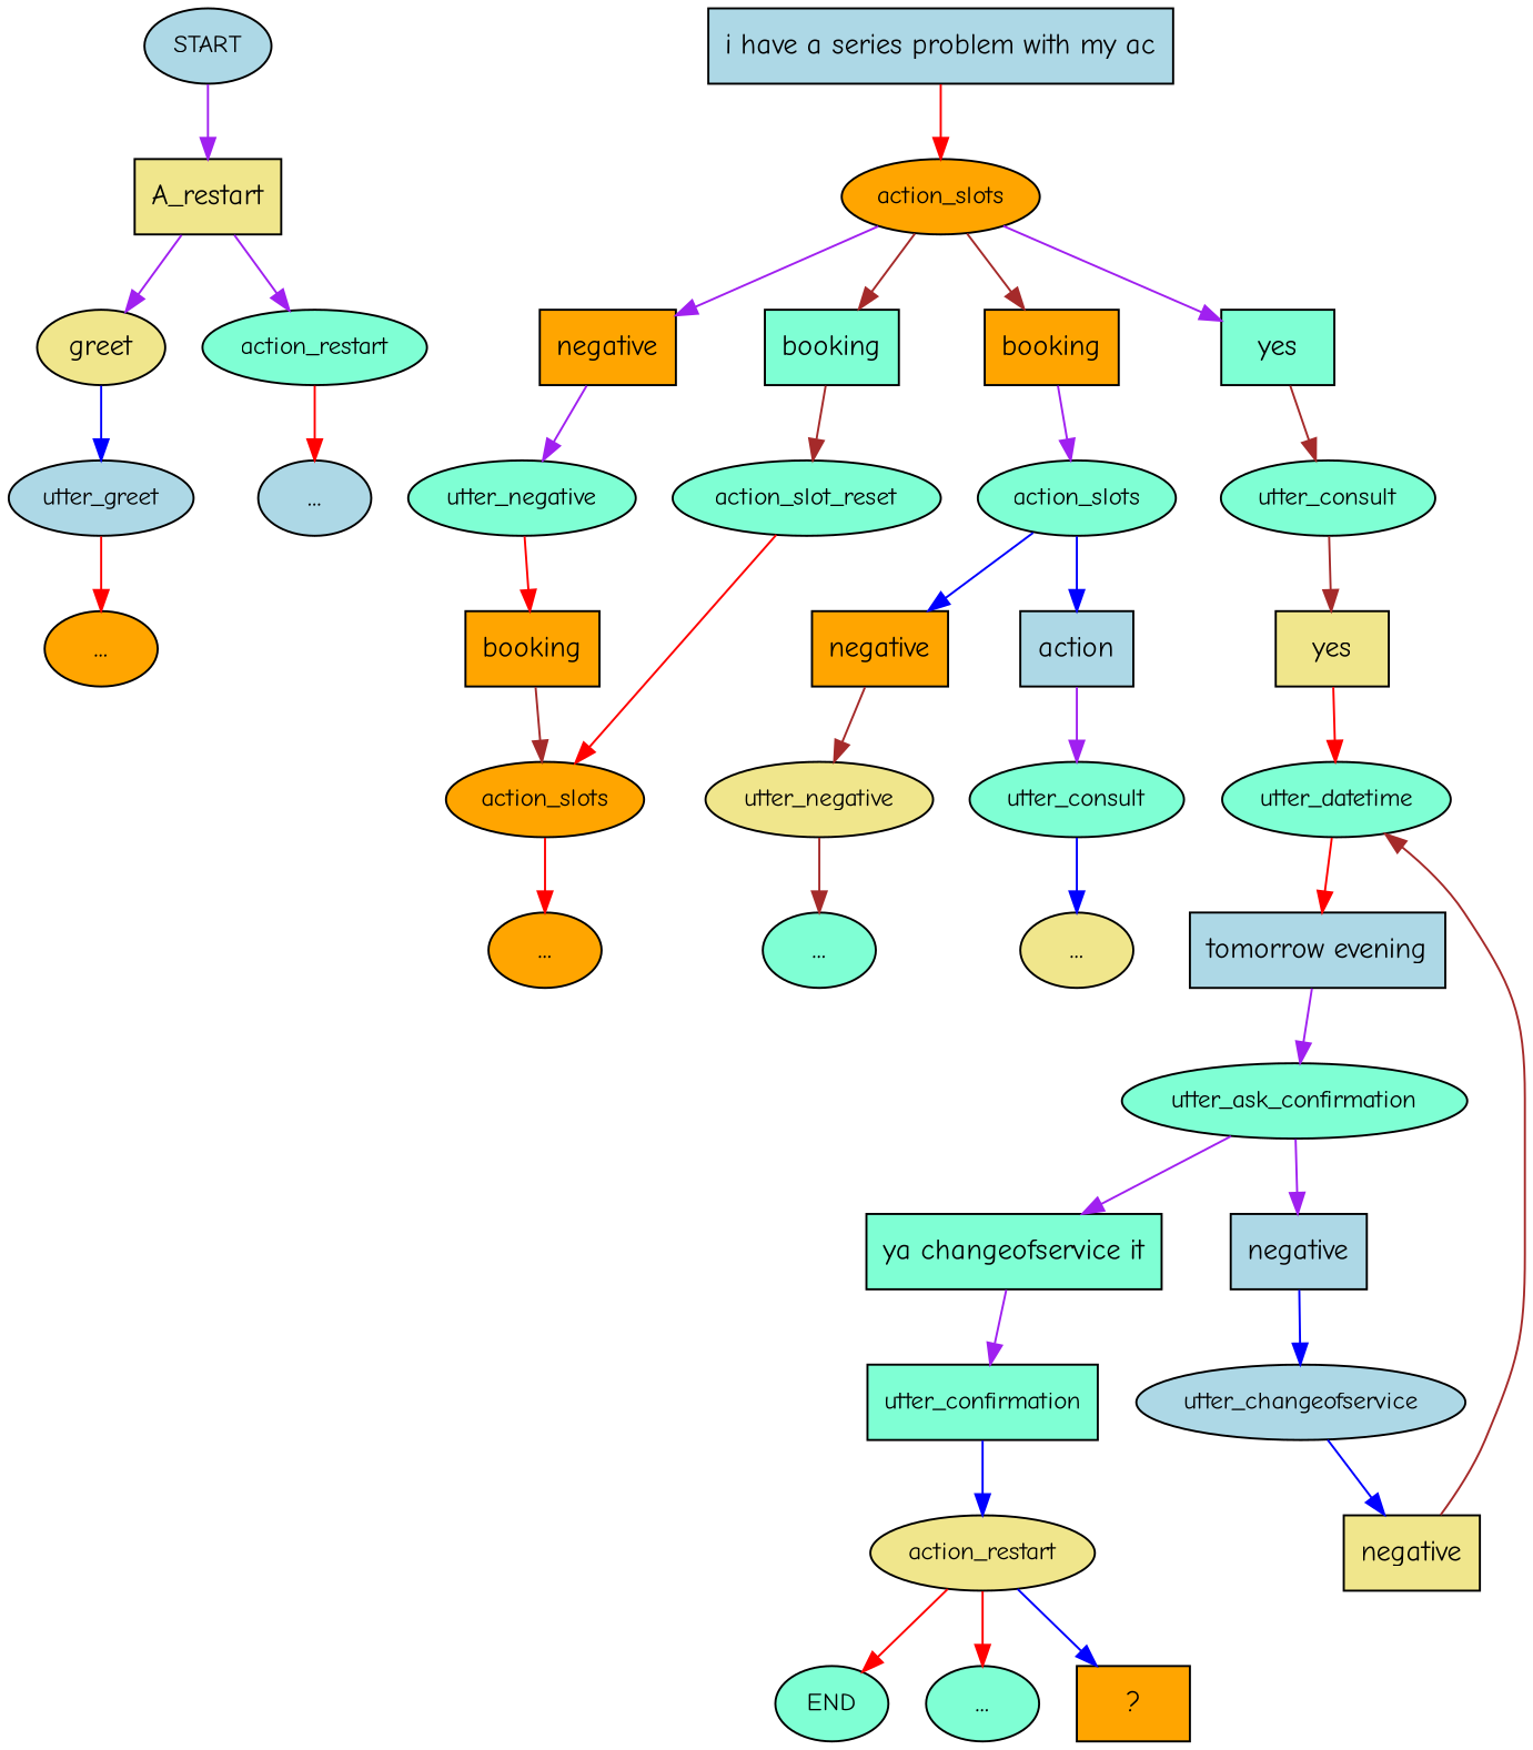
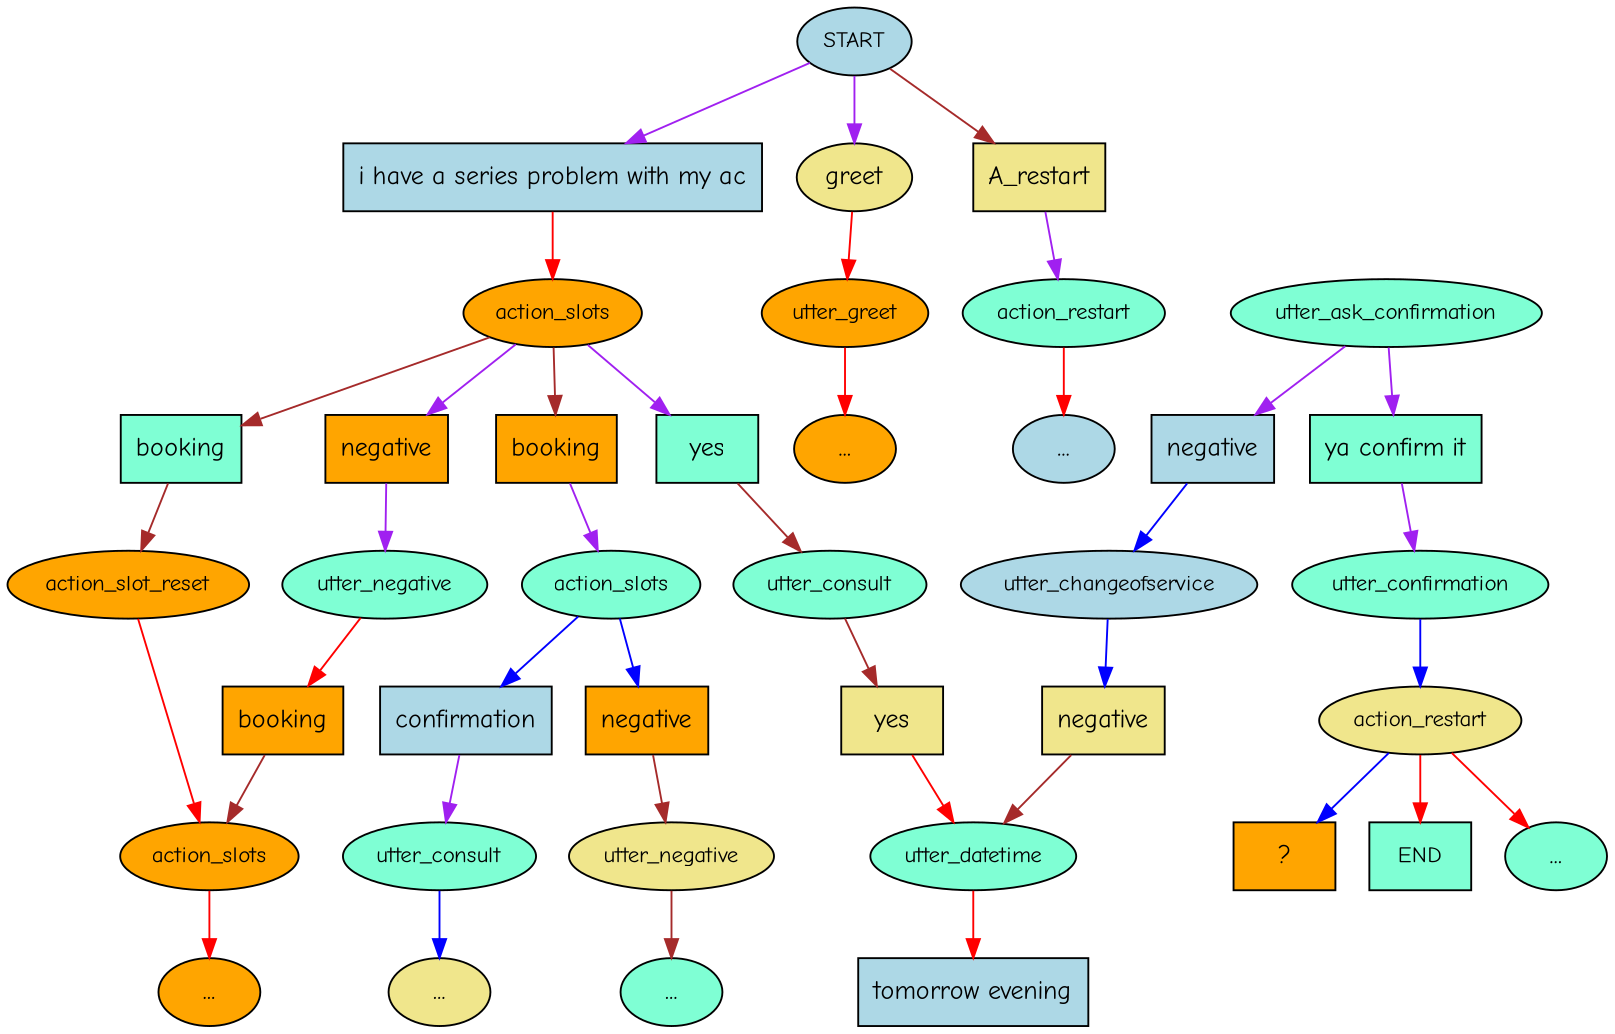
  digraph {
    fontname="Comic Neue"
    node [fillcolor=aquamarine fontname="Comic Neue" style=filled]
    edge [color=purple fontname="Comic Neue"]
    n1 [fillcolor=lightblue fontsize=12 label=START]
    n2 [fillcolor=lightblue label="i have a series problem with my ac" shape=rect]
    n3 [fillcolor=khaki label=greet shape=ellipse]
    n4 [fillcolor=khaki label=A_restart shape=rect]
    n5 [fillcolor=orange fontsize=12 label=action_slots]
-   n6 [fillcolor=lightblue fontsize=12 label=utter_greet]
+   n6 [fillcolor=orange fontsize=12 label=utter_greet]
    n7 [fontsize=12 label=action_restart]
-   n8 [fontsize=12 label=END]
+   n8 [fontsize=12 label=END shape=box]
    n9 [fillcolor=orange label=negative shape=rect]
    n10 [label=booking shape=rect]
    n11 [fillcolor=orange label=booking shape=rect]
    n12 [label=yes shape=rect]
    n13 [fontsize=12 label=utter_negative]
-   n14 [fontsize=12 label=action_slot_reset]
+   n14 [fillcolor=orange fontsize=12 label=action_slot_reset]
    n15 [fontsize=12 label=action_slots]
    n16 [fontsize=12 label=utter_consult]
    n17 [fillcolor=orange label=booking shape=rect]
    n18 [fillcolor=orange fontsize=12 label=action_slots]
    n19 [fillcolor=orange label="..."]
    n20 [fillcolor=orange label="..."]
    n21 [fillcolor=orange label=negative shape=rect]
-   n22 [fillcolor=lightblue label=action shape=rect]
+   n22 [fillcolor=lightblue label=confirmation shape=rect]
    n23 [fillcolor=khaki fontsize=12 label=utter_negative]
    n24 [fontsize=12 label=utter_consult]
    n25 [label="..."]
    n26 [fillcolor=khaki label=yes shape=rect]
    n27 [fontsize=12 label=utter_datetime]
    n28 [fillcolor=lightblue label="tomorrow evening" shape=rect]
    n29 [fontsize=12 label=utter_ask_confirmation]
-   n30 [label="ya changeofservice it" shape=rect]
+   n30 [label="ya confirm it" shape=rect]
    n31 [fillcolor=lightblue label=negative shape=rect]
-   n32 [fontsize=12 label=utter_confirmation shape=box]
+   n32 [fontsize=12 label=utter_confirmation]
    n33 [fillcolor=lightblue fontsize=12 label=utter_changeofservice]
    n34 [fillcolor=khaki fontsize=12 label=action_restart]
    n35 [label="..."]
    n36 [fillcolor=orange label="  ?  " shape=rect]
    n37 [fillcolor=lightblue label="..."]
    n38 [fillcolor=khaki label=negative shape=rect]
    n39 [fillcolor=khaki label="..."]
-   n4 -> n3
-   n1 -> n4
+   n1 -> n2
+   n1 -> n3
+   n1 -> n4 [color=brown]
    n2 -> n5 [color=red]
-   n3 -> n6 [color=blue]
+   n3 -> n6 [color=red]
    n4 -> n7
    n5 -> n9
    n5 -> n10 [color=brown]
    n5 -> n11 [color=brown]
    n5 -> n12
    n6 -> n20 [color=red]
    n7 -> n37 [color=red]
    n9 -> n13
    n10 -> n14 [color=brown]
    n11 -> n15
    n12 -> n16 [color=brown]
    n13 -> n17 [color=red]
    n14 -> n18 [color=red]
    n15 -> n21 [color=blue]
    n15 -> n22 [color=blue]
    n16 -> n26 [color=brown]
    n17 -> n18 [color=brown]
    n18 -> n19 [color=red]
    n21 -> n23 [color=brown]
    n22 -> n24
    n23 -> n25 [color=brown]
    n24 -> n39 [color=blue]
    n26 -> n27 [color=red]
    n27 -> n28 [color=red]
-   n28 -> n29
    n29 -> n30
    n29 -> n31
    n30 -> n32
    n31 -> n33 [color=blue]
    n32 -> n34 [color=blue]
    n33 -> n38 [color=blue]
    n34 -> n8 [color=red]
    n34 -> n35 [color=red]
    n34 -> n36 [color=blue]
    n38 -> n27 [color=brown]
  }
